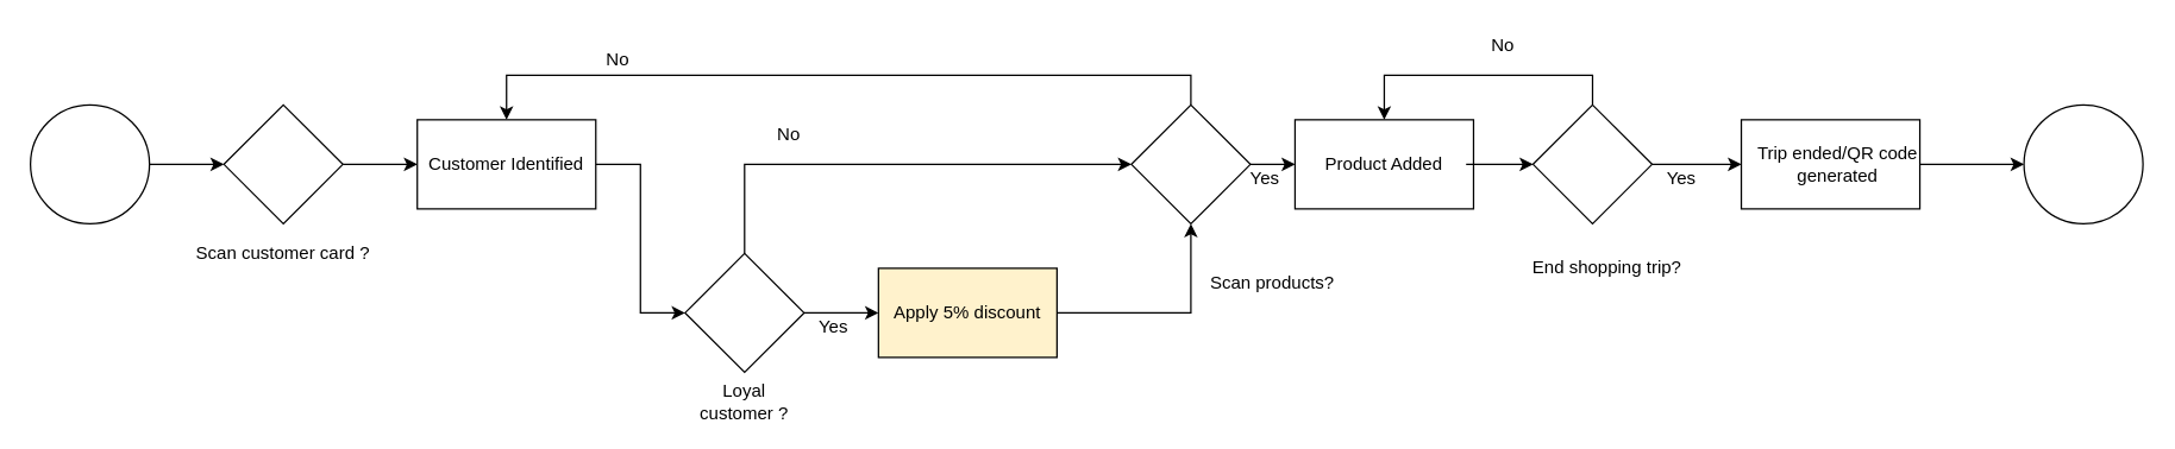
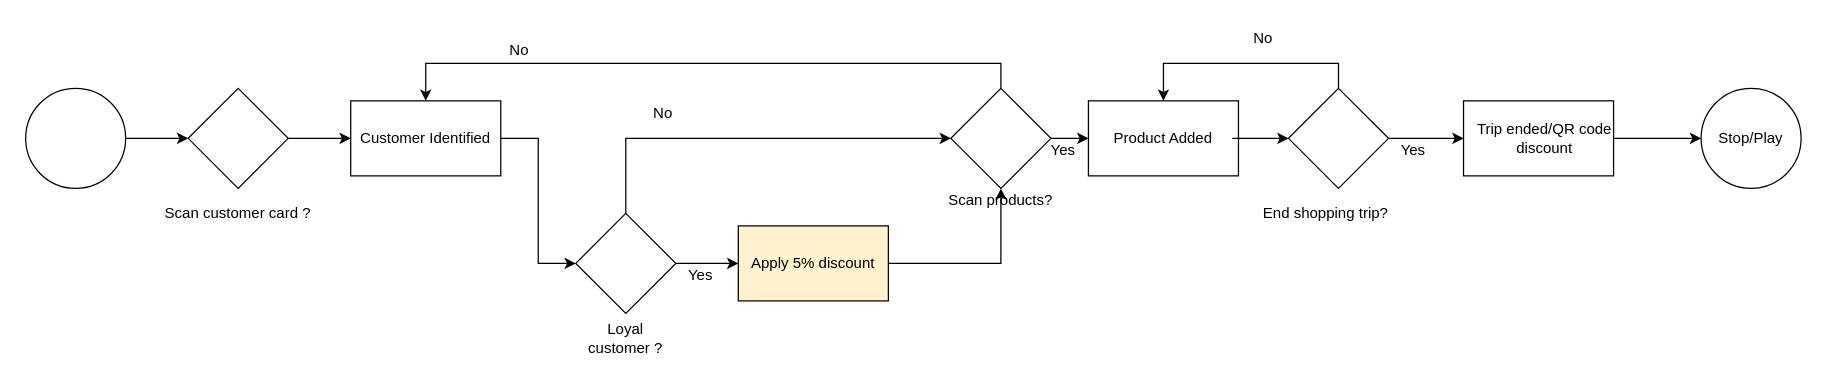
  <mxCell id="0" />
  <mxCell id="1" parent="0" />
  <mxCell id="2" value="" style="ellipse;whiteSpace=wrap;html=1;aspect=fixed;" vertex="1" parent="1"><mxGeometry x="20" y="70" width="80" height="80" as="geometry" /></mxCell>
  <mxCell id="3" value="" style="endArrow=classic;html=1;entryX=0;entryY=0.5;entryDx=0;entryDy=0;exitX=1;exitY=0.5;exitDx=0;exitDy=0;" edge="1" parent="1" source="2" target="5"><mxGeometry width="50" height="50" relative="1" as="geometry"><mxPoint x="390" y="170" as="sourcePoint" /><mxPoint x="440" y="120" as="targetPoint" /></mxGeometry></mxCell>
  <mxCell id="4" value="" style="edgeStyle=orthogonalEdgeStyle;rounded=0;orthogonalLoop=1;jettySize=auto;html=1;entryX=0;entryY=0.5;entryDx=0;entryDy=0;" edge="1" parent="1" source="5" target="8"><mxGeometry relative="1" as="geometry" /></mxCell>
  <mxCell id="5" value="" style="rhombus;whiteSpace=wrap;html=1;" vertex="1" parent="1"><mxGeometry x="150" y="70" width="80" height="80" as="geometry" /></mxCell>
  <mxCell id="6" value="Scan customer card ?" style="text;html=1;strokeColor=none;fillColor=none;align=center;verticalAlign=middle;whiteSpace=wrap;rounded=0;" vertex="1" parent="1"><mxGeometry x="130" y="160" width="120" height="20" as="geometry" /></mxCell>
  <mxCell id="7" value="" style="edgeStyle=orthogonalEdgeStyle;rounded=0;orthogonalLoop=1;jettySize=auto;html=1;entryX=0;entryY=0.5;entryDx=0;entryDy=0;" edge="1" parent="1" source="8" target="31"><mxGeometry relative="1" as="geometry" /></mxCell>
  <mxCell id="8" value="" style="rounded=0;whiteSpace=wrap;html=1;" vertex="1" parent="1"><mxGeometry x="280" y="80" width="120" height="60" as="geometry" /></mxCell>
  <mxCell id="9" value="Customer Identified" style="text;html=1;strokeColor=none;fillColor=none;align=center;verticalAlign=middle;whiteSpace=wrap;rounded=0;" vertex="1" parent="1"><mxGeometry x="285" y="100" width="110" height="20" as="geometry" /></mxCell>
  <mxCell id="10" style="edgeStyle=orthogonalEdgeStyle;rounded=0;orthogonalLoop=1;jettySize=auto;html=1;exitX=0.5;exitY=0;exitDx=0;exitDy=0;entryX=0.5;entryY=0;entryDx=0;entryDy=0;" edge="1" parent="1" source="12" target="8"><mxGeometry relative="1" as="geometry" /></mxCell>
  <mxCell id="11" value="" style="edgeStyle=orthogonalEdgeStyle;rounded=0;orthogonalLoop=1;jettySize=auto;html=1;" edge="1" parent="1" source="12" target="15"><mxGeometry relative="1" as="geometry" /></mxCell>
  <mxCell id="12" value="" style="rhombus;whiteSpace=wrap;html=1;" vertex="1" parent="1"><mxGeometry x="760" y="70" width="80" height="80" as="geometry" /></mxCell>
  <mxCell id="13" value="No" style="text;html=1;strokeColor=none;fillColor=none;align=center;verticalAlign=middle;whiteSpace=wrap;rounded=0;" vertex="1" parent="1"><mxGeometry x="395" y="30" width="40" height="20" as="geometry" /></mxCell>
- <mxCell id="14" value="Scan products?" style="text;html=1;strokeColor=none;fillColor=none;align=center;verticalAlign=middle;whiteSpace=wrap;rounded=0;" vertex="1" parent="1"><mxGeometry x="805" y="180" width="100" height="20" as="geometry" /></mxCell>
+ <mxCell id="14" value="Scan products?" style="text;html=1;strokeColor=none;fillColor=none;align=center;verticalAlign=middle;whiteSpace=wrap;rounded=0;" vertex="1" parent="1"><mxGeometry x="750" y="150" width="100" height="20" as="geometry" /></mxCell>
  <mxCell id="15" value="" style="rounded=0;whiteSpace=wrap;html=1;" vertex="1" parent="1"><mxGeometry x="870" y="80" width="120" height="60" as="geometry" /></mxCell>
  <mxCell id="16" value="" style="edgeStyle=orthogonalEdgeStyle;rounded=0;orthogonalLoop=1;jettySize=auto;html=1;" edge="1" parent="1" source="17" target="21"><mxGeometry relative="1" as="geometry" /></mxCell>
  <mxCell id="17" value="Product Added" style="text;html=1;strokeColor=none;fillColor=none;align=center;verticalAlign=middle;whiteSpace=wrap;rounded=0;" vertex="1" parent="1"><mxGeometry x="875" y="100" width="110" height="20" as="geometry" /></mxCell>
  <mxCell id="18" value="Yes" style="text;html=1;strokeColor=none;fillColor=none;align=center;verticalAlign=middle;whiteSpace=wrap;rounded=0;" vertex="1" parent="1"><mxGeometry x="830" y="110" width="40" height="20" as="geometry" /></mxCell>
  <mxCell id="19" style="edgeStyle=orthogonalEdgeStyle;rounded=0;orthogonalLoop=1;jettySize=auto;html=1;exitX=0.5;exitY=0;exitDx=0;exitDy=0;entryX=0.5;entryY=0;entryDx=0;entryDy=0;" edge="1" parent="1" source="21" target="15"><mxGeometry relative="1" as="geometry" /></mxCell>
  <mxCell id="20" value="" style="edgeStyle=orthogonalEdgeStyle;rounded=0;orthogonalLoop=1;jettySize=auto;html=1;" edge="1" parent="1" source="21" target="24"><mxGeometry relative="1" as="geometry" /></mxCell>
  <mxCell id="21" value="" style="rhombus;whiteSpace=wrap;html=1;" vertex="1" parent="1"><mxGeometry x="1030" y="70" width="80" height="80" as="geometry" /></mxCell>
- <mxCell id="22" value="End shopping trip?" style="text;html=1;strokeColor=none;fillColor=none;align=center;verticalAlign=middle;whiteSpace=wrap;rounded=0;" vertex="1" parent="1"><mxGeometry x="1020" y="170" width="120" height="20" as="geometry" /></mxCell>
+ <mxCell id="22" value="End shopping trip?" style="text;html=1;strokeColor=none;fillColor=none;align=center;verticalAlign=middle;whiteSpace=wrap;rounded=0;" vertex="1" parent="1"><mxGeometry x="1000" y="160" width="120" height="20" as="geometry" /></mxCell>
  <mxCell id="23" value="No" style="text;html=1;strokeColor=none;fillColor=none;align=center;verticalAlign=middle;whiteSpace=wrap;rounded=0;" vertex="1" parent="1"><mxGeometry x="990" y="20" width="40" height="20" as="geometry" /></mxCell>
  <mxCell id="24" value="" style="rounded=0;whiteSpace=wrap;html=1;" vertex="1" parent="1"><mxGeometry x="1170" y="80" width="120" height="60" as="geometry" /></mxCell>
  <mxCell id="25" value="" style="edgeStyle=orthogonalEdgeStyle;rounded=0;orthogonalLoop=1;jettySize=auto;html=1;" edge="1" parent="1" source="26" target="27"><mxGeometry relative="1" as="geometry" /></mxCell>
- <mxCell id="26" value="Trip ended/QR code generated" style="text;html=1;strokeColor=none;fillColor=none;align=center;verticalAlign=middle;whiteSpace=wrap;rounded=0;" vertex="1" parent="1"><mxGeometry x="1180" y="100" width="110" height="20" as="geometry" /></mxCell>
+ <mxCell id="26" value="Trip ended/QR code discount" style="text;html=1;strokeColor=none;fillColor=none;align=center;verticalAlign=middle;whiteSpace=wrap;rounded=0;" vertex="1" parent="1"><mxGeometry x="1180" y="100" width="110" height="20" as="geometry" /></mxCell>
  <mxCell id="27" value="" style="ellipse;whiteSpace=wrap;html=1;aspect=fixed;" vertex="1" parent="1"><mxGeometry x="1360" y="70" width="80" height="80" as="geometry" /></mxCell>
+ <mxCell id="28" value="Stop/Play" style="text;html=1;strokeColor=none;fillColor=none;align=center;verticalAlign=middle;whiteSpace=wrap;rounded=0;" vertex="1" parent="1"><mxGeometry x="1380" y="100" width="40" height="20" as="geometry" /></mxCell>
  <mxCell id="29" value="" style="edgeStyle=orthogonalEdgeStyle;rounded=0;orthogonalLoop=1;jettySize=auto;html=1;" edge="1" parent="1" source="31" target="34"><mxGeometry relative="1" as="geometry" /></mxCell>
  <mxCell id="30" style="edgeStyle=orthogonalEdgeStyle;rounded=0;orthogonalLoop=1;jettySize=auto;html=1;exitX=0.5;exitY=0;exitDx=0;exitDy=0;entryX=0;entryY=0.5;entryDx=0;entryDy=0;" edge="1" parent="1" source="31" target="12"><mxGeometry relative="1" as="geometry" /></mxCell>
  <mxCell id="31" value="" style="rhombus;whiteSpace=wrap;html=1;" vertex="1" parent="1"><mxGeometry x="460" y="170" width="80" height="80" as="geometry" /></mxCell>
  <mxCell id="32" value="Loyal customer ?" style="text;html=1;strokeColor=none;fillColor=none;align=center;verticalAlign=middle;whiteSpace=wrap;rounded=0;" vertex="1" parent="1"><mxGeometry x="460" y="260" width="80" height="20" as="geometry" /></mxCell>
  <mxCell id="33" value="" style="edgeStyle=orthogonalEdgeStyle;rounded=0;orthogonalLoop=1;jettySize=auto;html=1;" edge="1" parent="1" source="34" target="12"><mxGeometry relative="1" as="geometry" /></mxCell>
  <mxCell id="34" value="Apply 5% discount" style="rounded=0;whiteSpace=wrap;html=1;fillColor=#fff2cc;" vertex="1" parent="1"><mxGeometry x="590" y="180" width="120" height="60" as="geometry" /></mxCell>
  <mxCell id="35" value="Yes" style="text;html=1;strokeColor=none;fillColor=none;align=center;verticalAlign=middle;whiteSpace=wrap;rounded=0;" vertex="1" parent="1"><mxGeometry x="540" y="210" width="40" height="20" as="geometry" /></mxCell>
  <mxCell id="36" value="Yes" style="text;html=1;strokeColor=none;fillColor=none;align=center;verticalAlign=middle;whiteSpace=wrap;rounded=0;" vertex="1" parent="1"><mxGeometry x="1110" y="110" width="40" height="20" as="geometry" /></mxCell>
  <mxCell id="37" value="No" style="text;html=1;strokeColor=none;fillColor=none;align=center;verticalAlign=middle;whiteSpace=wrap;rounded=0;" vertex="1" parent="1"><mxGeometry x="510" y="80" width="40" height="20" as="geometry" /></mxCell>
